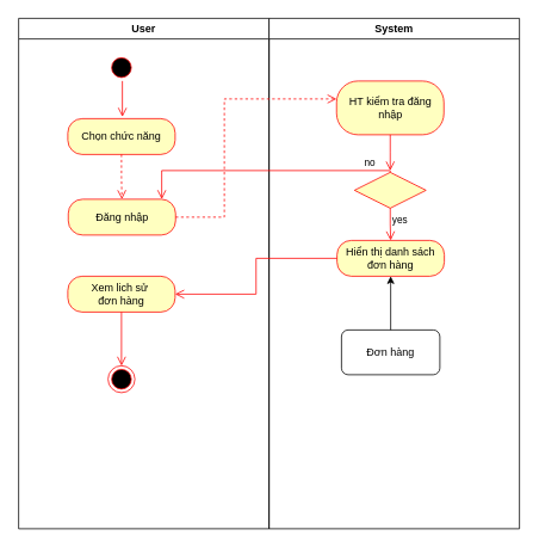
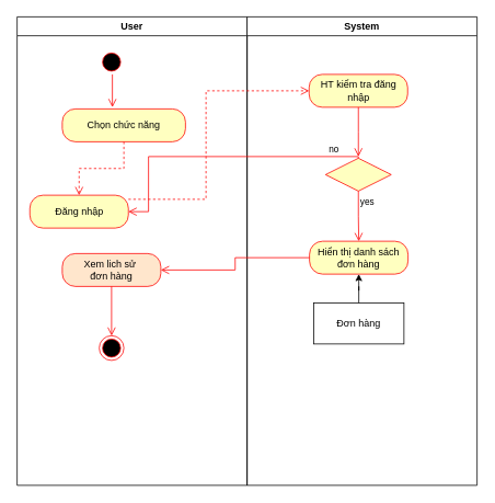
  <mxCell id="0" />
  <mxCell id="1" parent="0" />
  <mxCell id="2" value="User" style="swimlane;whiteSpace=wrap" parent="1" vertex="1"><mxGeometry x="20" y="20" width="280" height="570" as="geometry" /></mxCell>
  <mxCell id="3" value="" style="ellipse;shape=startState;fillColor=#000000;strokeColor=#ff0000;" parent="2" vertex="1"><mxGeometry x="100" y="40" width="30" height="30" as="geometry" /></mxCell>
  <mxCell id="4" value="" style="edgeStyle=elbowEdgeStyle;elbow=horizontal;verticalAlign=bottom;endArrow=open;endSize=8;strokeColor=#FF0000;endFill=1;rounded=0" parent="2" source="3" edge="1"><mxGeometry x="100" y="40" as="geometry"><mxPoint x="115.5" y="110" as="targetPoint" /></mxGeometry></mxCell>
- <mxCell id="5" value="Chọn chức năng" style="rounded=1;whiteSpace=wrap;html=1;arcSize=40;fontColor=#000000;fillColor=#ffffc0;strokeColor=#ff0000;" parent="2" vertex="1"><mxGeometry x="55" y="112" width="120" height="40" as="geometry" /></mxCell>
+ <mxCell id="5" value="Chọn chức năng" style="rounded=1;whiteSpace=wrap;html=1;arcSize=40;fontColor=#000000;fillColor=#ffffc0;strokeColor=#ff0000;" parent="2" vertex="1"><mxGeometry x="55" y="112" width="150" height="40" as="geometry" /></mxCell>
  <mxCell id="6" value="" style="edgeStyle=orthogonalEdgeStyle;html=1;verticalAlign=bottom;endArrow=open;endSize=8;strokeColor=#ff0000;rounded=0;dashed=1;" parent="2" source="5" target="7" edge="1"><mxGeometry relative="1" as="geometry"><mxPoint x="185.5" y="232" as="targetPoint" /></mxGeometry></mxCell>
- <mxCell id="7" value="Đăng nhập" style="rounded=1;whiteSpace=wrap;html=1;arcSize=40;fontColor=#000000;fillColor=#ffffc0;strokeColor=#ff0000;" parent="2" vertex="1"><mxGeometry x="55.5" y="202" width="120" height="40" as="geometry" /></mxCell>
- <mxCell id="8" value="Xem lich sử&amp;nbsp;&lt;div&gt;đơn hàng&lt;/div&gt;" style="rounded=1;whiteSpace=wrap;html=1;arcSize=40;fontColor=#000000;fillColor=#ffffc0;strokeColor=#ff0000;" parent="2" vertex="1"><mxGeometry x="55" y="288" width="120" height="40" as="geometry" /></mxCell>
+ <mxCell id="7" value="Đăng nhập" style="rounded=1;whiteSpace=wrap;html=1;arcSize=40;fontColor=#000000;fillColor=#ffffc0;strokeColor=#ff0000;" parent="2" vertex="1"><mxGeometry x="15.5" y="217" width="120" height="40" as="geometry" /></mxCell>
+ <mxCell id="8" value="Xem lich sử&amp;nbsp;&lt;div&gt;đơn hàng&lt;/div&gt;" style="rounded=1;whiteSpace=wrap;html=1;arcSize=40;fontColor=#000000;fillColor=#ffe6cc;strokeColor=#ff0000;" parent="2" vertex="1"><mxGeometry x="55" y="288" width="120" height="40" as="geometry" /></mxCell>
  <mxCell id="9" value="" style="edgeStyle=orthogonalEdgeStyle;html=1;verticalAlign=bottom;endArrow=open;endSize=8;strokeColor=#ff0000;rounded=0;" parent="2" source="8" target="10" edge="1"><mxGeometry relative="1" as="geometry"><mxPoint x="115" y="388" as="targetPoint" /></mxGeometry></mxCell>
  <mxCell id="10" value="" style="ellipse;html=1;shape=endState;fillColor=#000000;strokeColor=#ff0000;" parent="2" vertex="1"><mxGeometry x="100" y="388" width="30" height="30" as="geometry" /></mxCell>
  <mxCell id="11" value="System" style="swimlane;whiteSpace=wrap" parent="1" vertex="1"><mxGeometry x="300" y="20" width="280" height="570" as="geometry" /></mxCell>
- <mxCell id="12" value="HT kiểm tra đăng nhập" style="rounded=1;whiteSpace=wrap;html=1;arcSize=40;fontColor=#000000;fillColor=#ffffc0;strokeColor=#ff0000;" parent="11" vertex="1"><mxGeometry x="75.5" y="70" width="120" height="60" as="geometry" /></mxCell>
+ <mxCell id="12" value="HT kiểm tra đăng nhập" style="rounded=1;whiteSpace=wrap;html=1;arcSize=40;fontColor=#000000;fillColor=#ffffc0;strokeColor=#ff0000;" parent="11" vertex="1"><mxGeometry x="75.5" y="70" width="120" height="40" as="geometry" /></mxCell>
  <mxCell id="13" value="" style="edgeStyle=orthogonalEdgeStyle;html=1;verticalAlign=bottom;endArrow=open;endSize=8;strokeColor=#ff0000;rounded=0;" parent="11" source="12" edge="1"><mxGeometry relative="1" as="geometry"><mxPoint x="135.5" y="170" as="targetPoint" /></mxGeometry></mxCell>
  <mxCell id="14" value="" style="rhombus;whiteSpace=wrap;html=1;fontColor=#000000;fillColor=#ffffc0;strokeColor=#ff0000;" parent="11" vertex="1"><mxGeometry x="95.5" y="172" width="80" height="40" as="geometry" /></mxCell>
- <mxCell id="15" value="Hiển thị danh sách đơn hàng" style="rounded=1;whiteSpace=wrap;html=1;arcSize=40;fontColor=#000000;fillColor=#ffffc0;strokeColor=#ff0000;" parent="11" vertex="1"><mxGeometry x="76" y="248" width="120" height="40" as="geometry" /></mxCell>
- <mxCell id="16" value="Đơn hàng" style="html=1;whiteSpace=wrap;rounded=1;" parent="11" vertex="1"><mxGeometry x="81" y="348" width="110" height="50" as="geometry" /></mxCell>
+ <mxCell id="15" value="Hiển thị danh sách đơn hàng" style="rounded=1;whiteSpace=wrap;html=1;arcSize=40;fontColor=#000000;fillColor=#ffffc0;strokeColor=#ff0000;" parent="11" vertex="1"><mxGeometry x="76" y="273" width="120" height="40" as="geometry" /></mxCell>
+ <mxCell id="16" value="Đơn hàng" style="html=1;whiteSpace=wrap;" parent="11" vertex="1"><mxGeometry x="81" y="348" width="110" height="50" as="geometry" /></mxCell>
  <mxCell id="17" style="edgeStyle=orthogonalEdgeStyle;rounded=0;orthogonalLoop=1;jettySize=auto;html=1;" parent="11" source="16" target="15" edge="1"><mxGeometry relative="1" as="geometry" /></mxCell>
  <mxCell id="18" value="yes" style="edgeStyle=orthogonalEdgeStyle;html=1;align=left;verticalAlign=top;endArrow=open;endSize=8;strokeColor=#ff0000;rounded=0;" parent="11" source="14" edge="1" target="15"><mxGeometry x="-1" relative="1" as="geometry"><mxPoint x="146" y="248" as="targetPoint" /></mxGeometry></mxCell>
  <mxCell id="19" value="" style="edgeStyle=orthogonalEdgeStyle;html=1;verticalAlign=bottom;endArrow=open;endSize=8;strokeColor=#ff0000;rounded=0;dashed=1;" parent="1" source="7" target="12" edge="1"><mxGeometry relative="1" as="geometry"><mxPoint x="390" y="130" as="targetPoint" /><Array as="points"><mxPoint x="250" y="242" /><mxPoint x="250" y="110" /></Array></mxGeometry></mxCell>
  <mxCell id="20" value="no" style="edgeStyle=orthogonalEdgeStyle;html=1;align=left;verticalAlign=bottom;endArrow=open;endSize=8;strokeColor=#ff0000;rounded=0;" parent="1" source="14" target="7" edge="1"><mxGeometry x="-0.771" relative="1" as="geometry"><mxPoint x="560" y="190" as="targetPoint" /><Array as="points"><mxPoint x="180" y="190" /></Array><mxPoint as="offset" /></mxGeometry></mxCell>
  <mxCell id="21" value="" style="edgeStyle=orthogonalEdgeStyle;html=1;verticalAlign=bottom;endArrow=open;endSize=8;strokeColor=#ff0000;rounded=0;" parent="1" source="15" target="8" edge="1"><mxGeometry relative="1" as="geometry"><mxPoint x="446" y="368" as="targetPoint" /></mxGeometry></mxCell>
